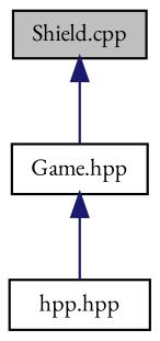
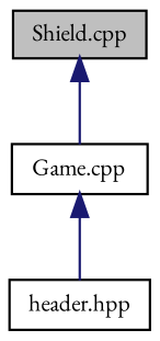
  digraph {
    fontname="EB Garamond"
    node [color=black fillcolor=white fontname="EB Garamond" fontsize=10 shape=record style=filled]
    edge [color=midnightblue dir=back fontname="EB Garamond" fontsize=10 labelfontname=Helvetica labelfontsize=10 style=solid]
    n1 [fillcolor=grey75 fontcolor=black height=0.2 label="Shield.cpp" width=0.4]
-   n2 [height=0.2 label="Game.hpp" width=0.4]
-   n3 [height=0.2 label="hpp.hpp" width=0.4]
+   n2 [height=0.2 label="Game.cpp" width=0.4]
+   n3 [height=0.2 label="header.hpp" width=0.4]
    n1 -> n2
    n2 -> n3
  }
